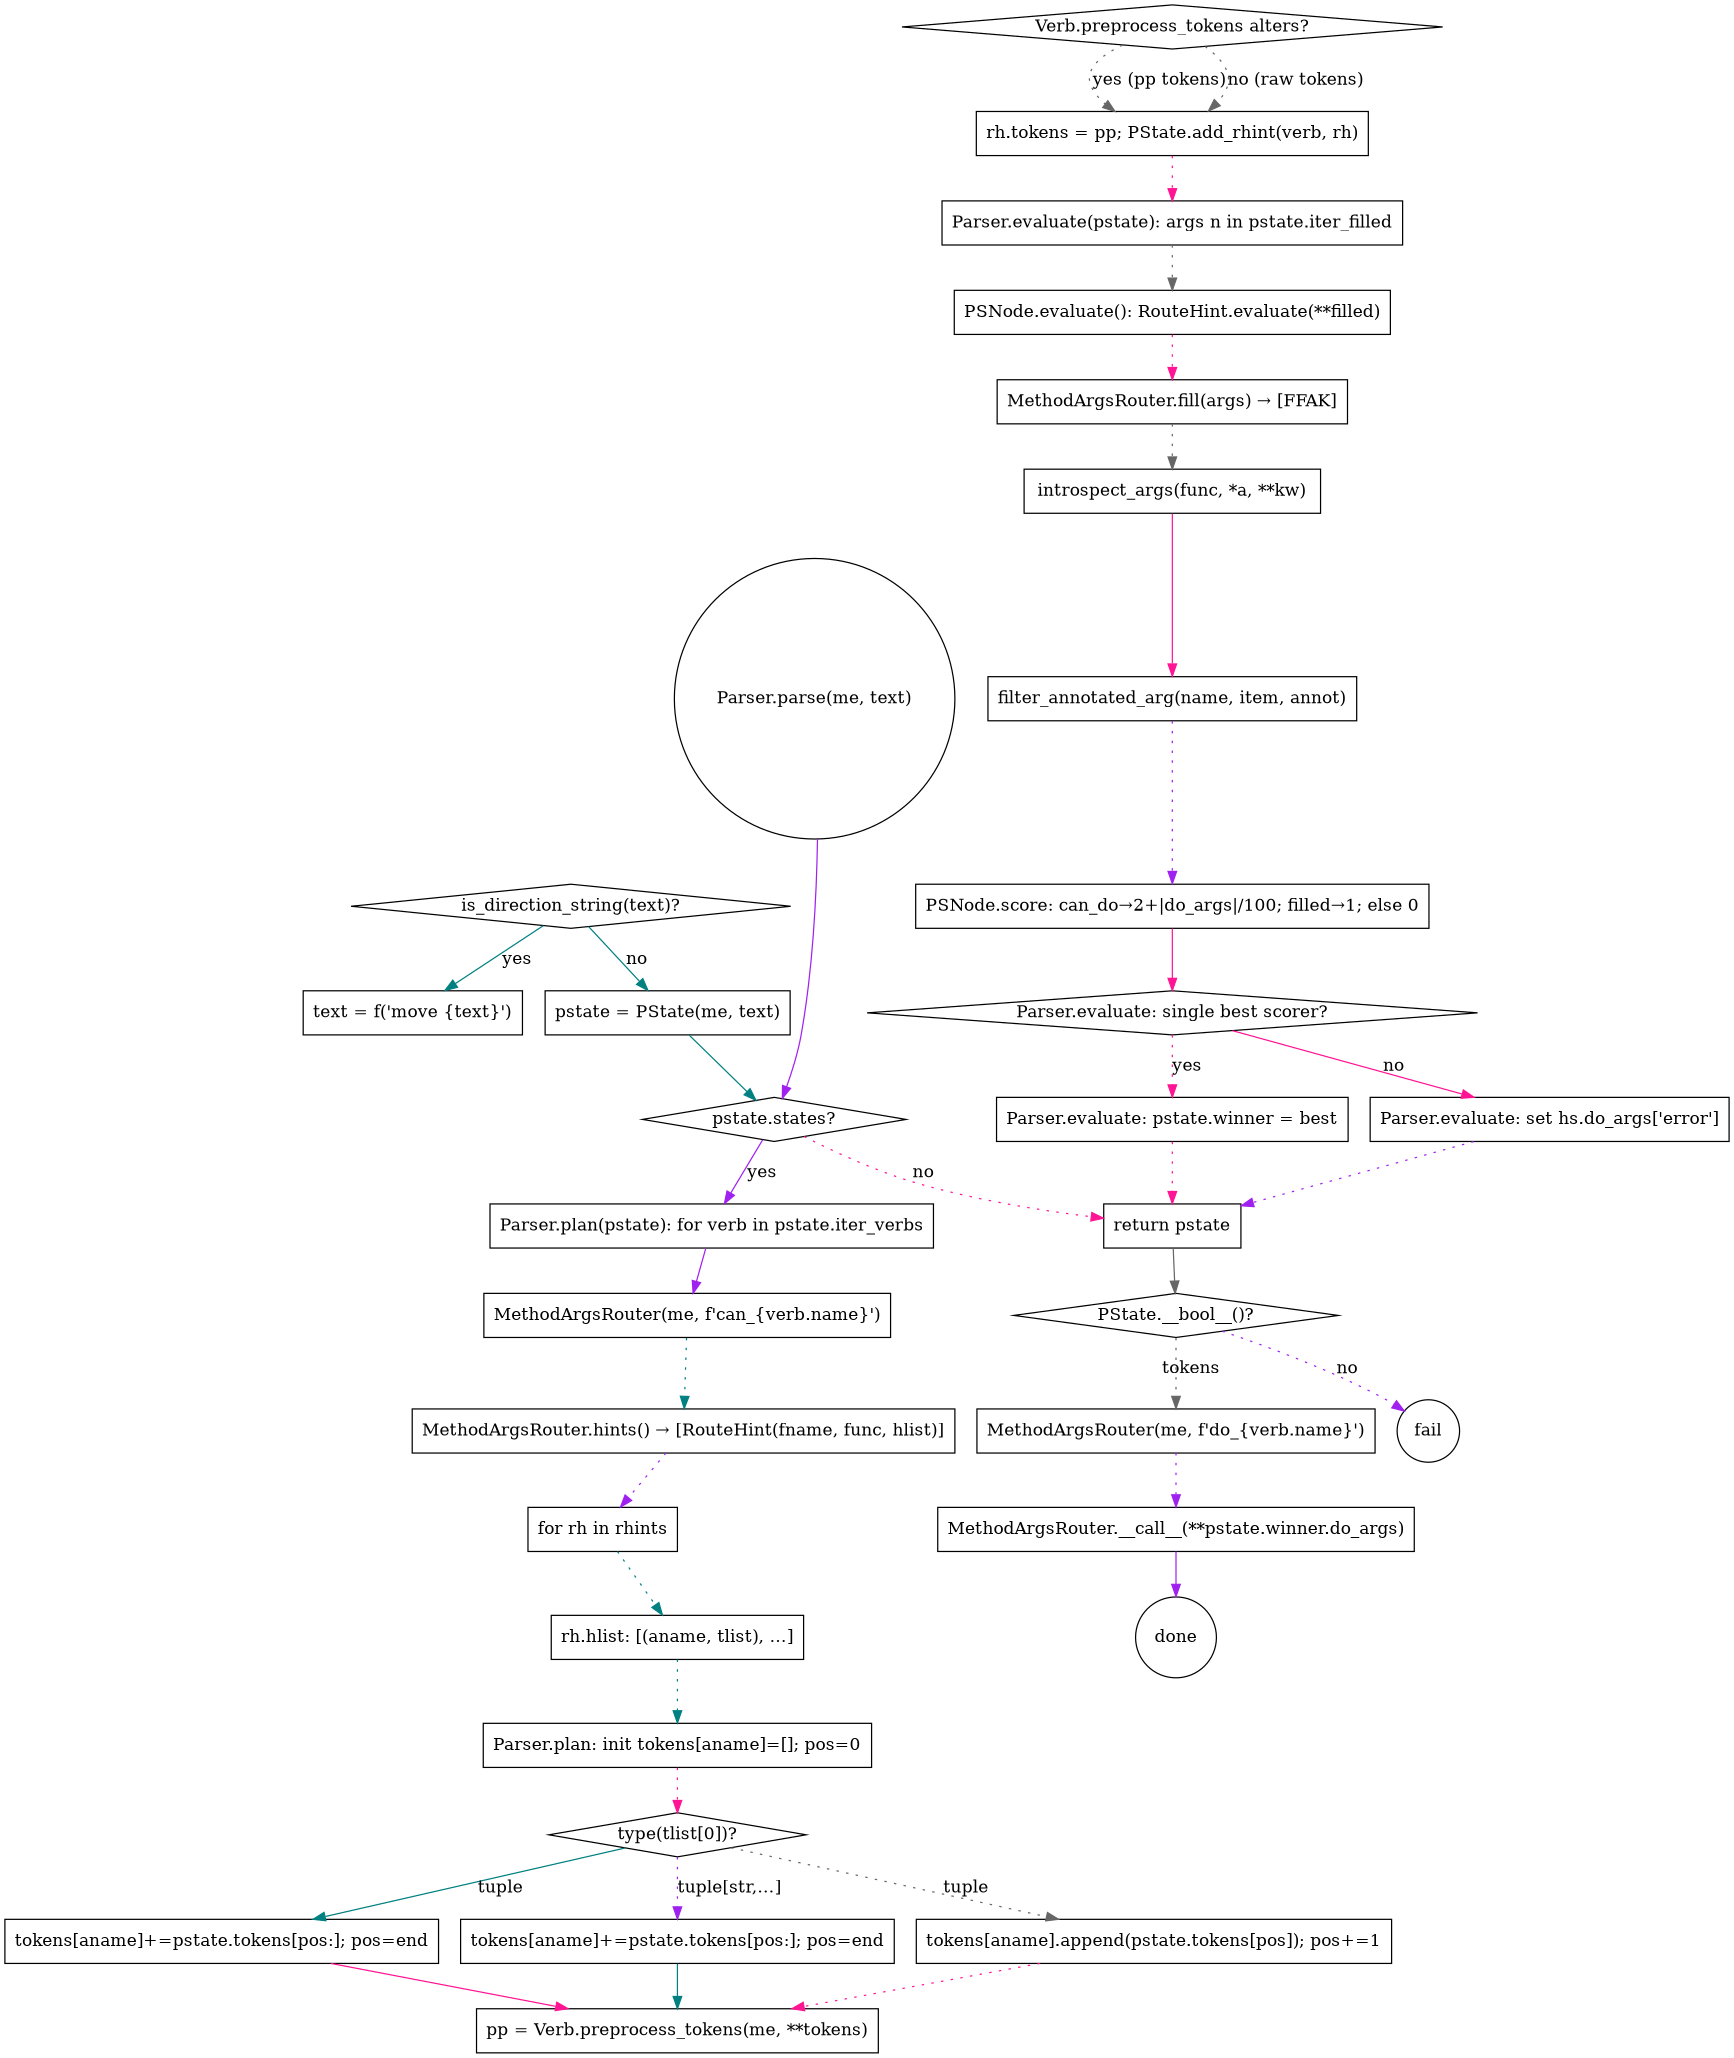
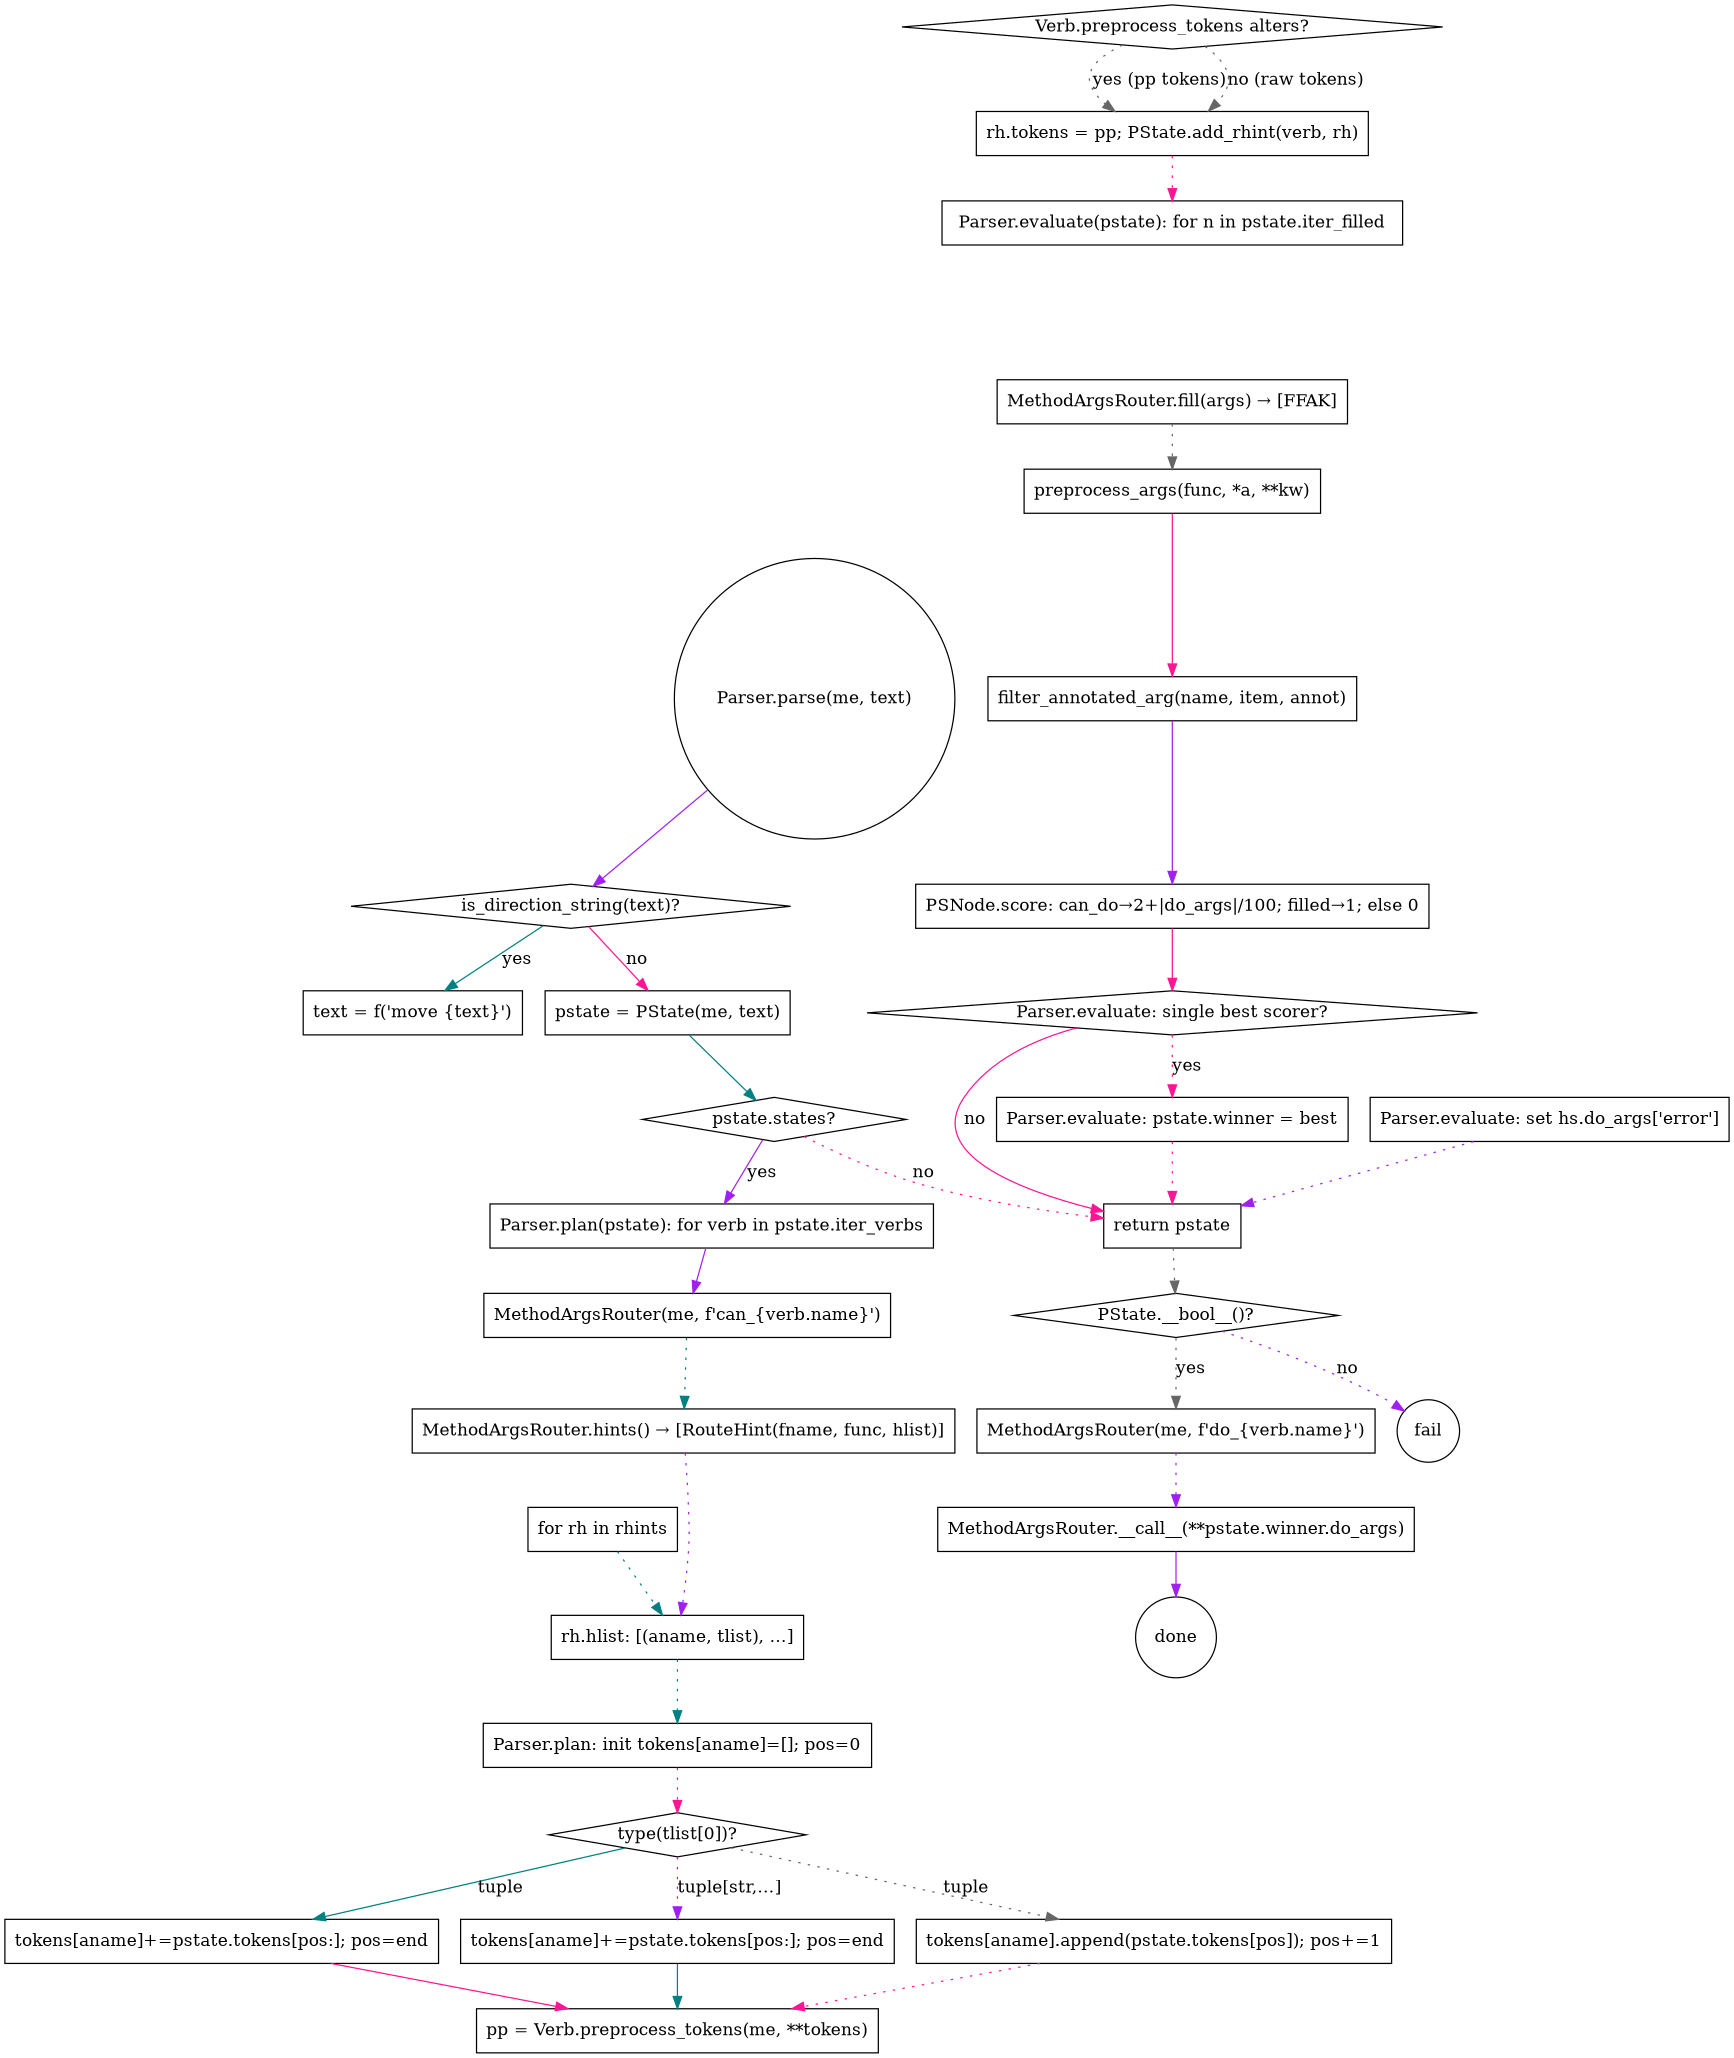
  digraph {
    rankdir=TB
    node [shape=box]
    edge [color=deeppink style=dotted]
    n1 [label="Parser.parse(me, text)" shape=circle]
    n2 [label="is_direction_string(text)?" shape=diamond]
    n3 [label="text = f('move {text}')"]
    n4 [label="pstate = PState(me, text)"]
    n5 [label="pstate.states?" shape=diamond]
    n6 [label="Parser.plan(pstate): for verb in pstate.iter_verbs"]
    n7 [label="return pstate"]
    n8 [label="MethodArgsRouter(me, f'can_{verb.name}')"]
    n9 [label="PState.__bool__()?" shape=diamond]
    n10 [label="MethodArgsRouter.hints() → [RouteHint(fname, func, hlist)]"]
    n11 [label="for rh in rhints"]
    n12 [label="rh.hlist: [(aname, tlist), …]"]
    n13 [label="Parser.plan: init tokens[aname]=[]; pos=0"]
    n14 [label="type(tlist[0])?" shape=diamond]
    n15 [label="tokens[aname]+=pstate.tokens[pos:]; pos=end"]
    n16 [label="tokens[aname]+=pstate.tokens[pos:]; pos=end"]
    n17 [label="tokens[aname].append(pstate.tokens[pos]); pos+=1"]
    n18 [label="pp = Verb.preprocess_tokens(me, **tokens)"]
    n19 [label="Verb.preprocess_tokens alters?" shape=diamond]
    n20 [label="rh.tokens = pp; PState.add_rhint(verb, rh)"]
-   n21 [label="Parser.evaluate(pstate): args n in pstate.iter_filled"]
-   n22 [label="PSNode.evaluate(): RouteHint.evaluate(**filled)"]
+   n21 [label="Parser.evaluate(pstate): for n in pstate.iter_filled"]
    n23 [label="MethodArgsRouter.fill(args) → [FFAK]"]
-   n24 [label="introspect_args(func, *a, **kw)"]
+   n24 [label="preprocess_args(func, *a, **kw)"]
    n25 [label="filter_annotated_arg(name, item, annot)"]
    n26 [label="PSNode.score: can_do→2+|do_args|/100; filled→1; else 0"]
    n27 [label="Parser.evaluate: single best scorer?" shape=diamond]
    n28 [label="Parser.evaluate: pstate.winner = best"]
    n29 [label="Parser.evaluate: set hs.do_args['error']"]
    n30 [label="MethodArgsRouter(me, f'do_{verb.name}')"]
    n31 [label=fail shape=circle]
    n32 [label="MethodArgsRouter.__call__(**pstate.winner.do_args)"]
    n33 [label=done shape=circle]
-   n1 -> n5 [color=purple style=solid]
+   n1 -> n2 [color=purple style=solid]
    n2 -> n3 [color=teal label=yes style=solid]
-   n2 -> n4 [color=teal label=no style=solid]
+   n2 -> n4 [label=no style=solid]
    n4 -> n5 [color=teal style=solid]
    n5 -> n6 [color=purple label=yes style=solid]
    n5 -> n7 [label=no]
    n6 -> n8 [color=purple style=solid]
-   n7 -> n9 [color=gray40 style=solid]
+   n7 -> n9 [color=gray40]
    n8 -> n10 [color=teal]
-   n9 -> n30 [color=gray40 label=tokens]
+   n9 -> n30 [color=gray40 label=yes]
    n9 -> n31 [color=purple label=no]
-   n10 -> n11 [color=purple]
+   n10 -> n12 [color=purple]
    n11 -> n12 [color=teal]
    n12 -> n13 [color=teal]
    n13 -> n14
    n14 -> n15 [color=teal label=tuple style=solid]
    n14 -> n16 [color=purple label="tuple[str,…]"]
    n14 -> n17 [color=gray40 label=tuple]
    n15 -> n18 [style=solid]
    n16 -> n18 [color=teal style=solid]
    n17 -> n18
    n19 -> n20 [color=gray40 label="yes (pp tokens)"]
    n19 -> n20 [color=gray40 label="no (raw tokens)"]
    n20 -> n21
-   n21 -> n22 [color=gray40]
-   n22 -> n23
    n23 -> n24 [color=gray40]
    n24 -> n25 [style=solid]
-   n25 -> n26 [color=purple]
+   n25 -> n26 [color=purple style=solid]
    n26 -> n27 [style=solid]
    n27 -> n28 [label=yes]
-   n27 -> n29 [label=no style=solid]
+   n27 -> n7 [label=no style=solid]
    n28 -> n7
    n29 -> n7 [color=purple]
    n30 -> n32 [color=purple]
    n32 -> n33 [color=purple style=solid]
  }
